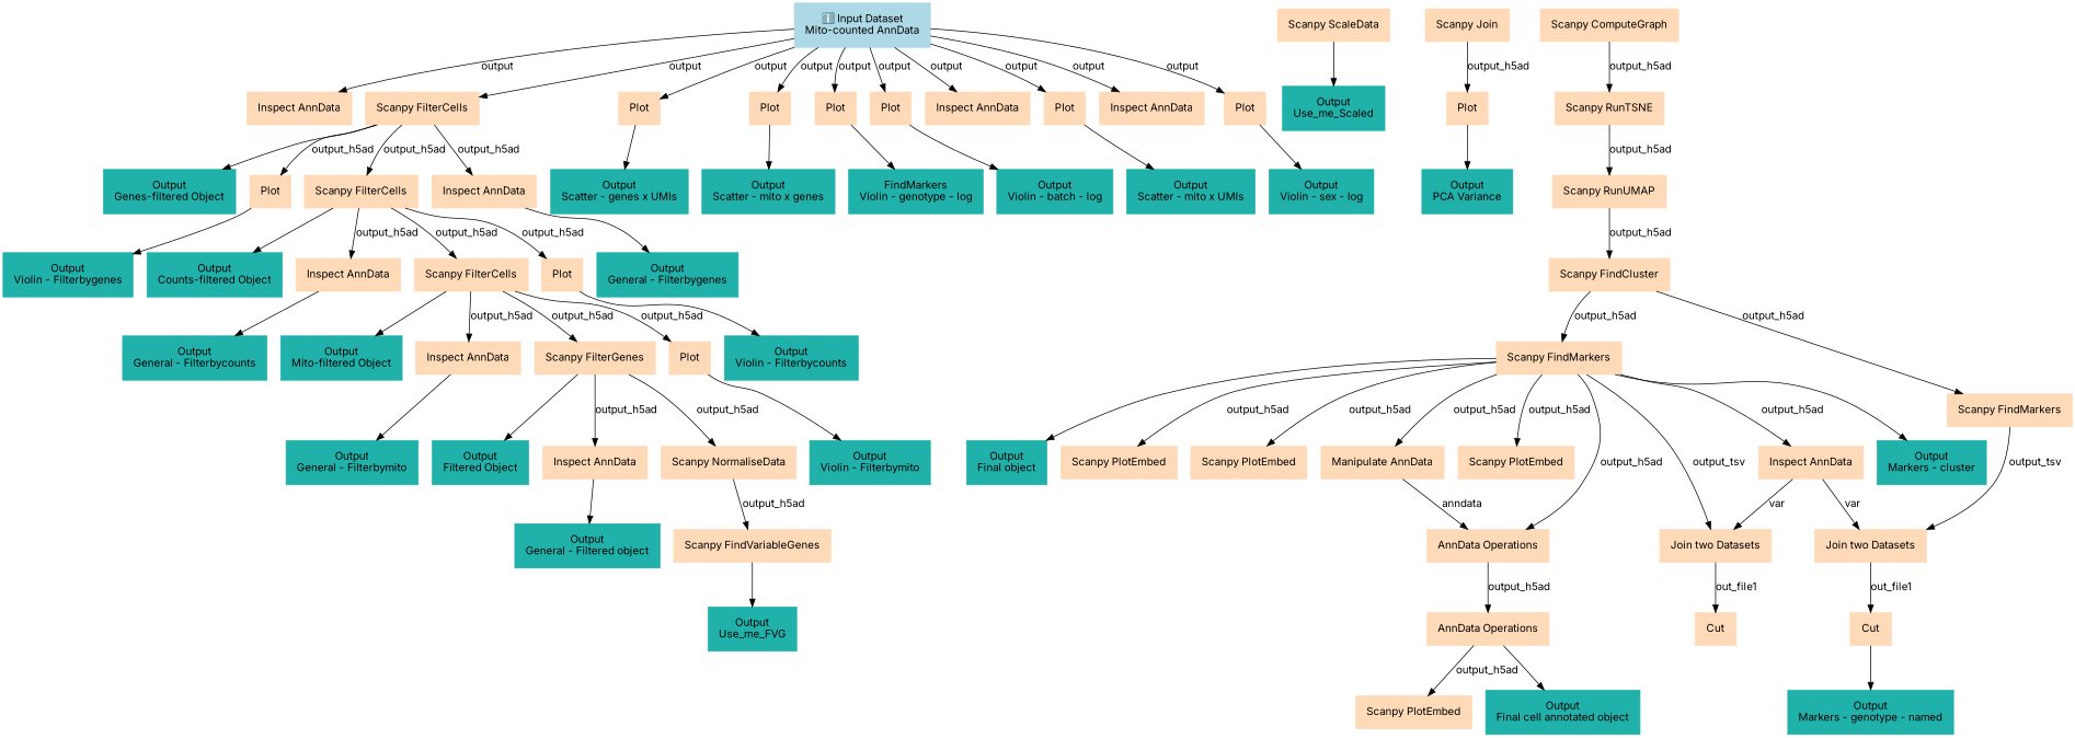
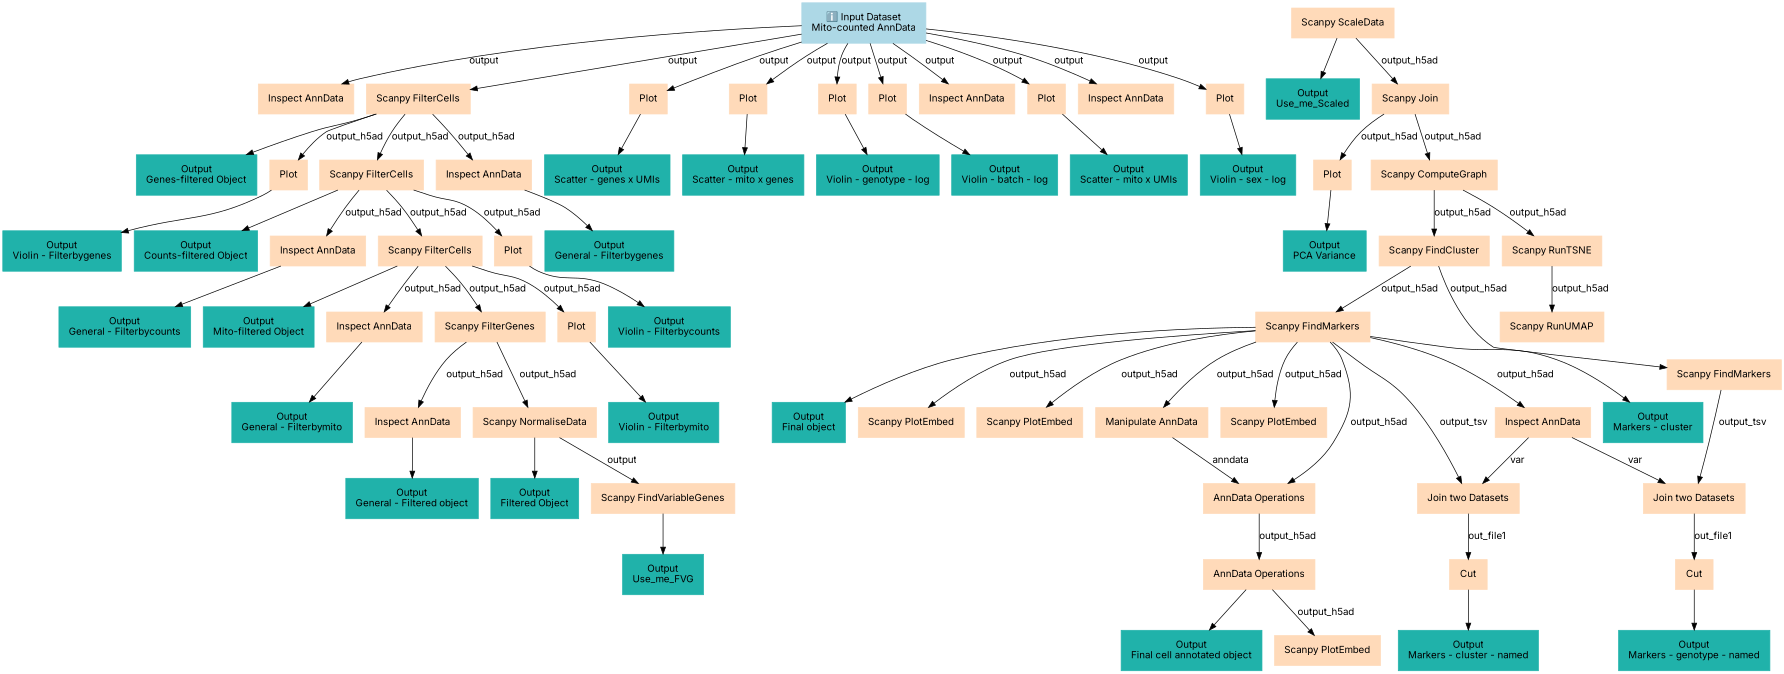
  digraph {
    fontname=Inter
    node [color=peachpuff fontname=Inter margin="0.2,0.2" shape=box style=filled]
    edge [fontname=Inter]
    n1 [color=lightblue label="ℹ️ Input Dataset\nMito-counted AnnData"]
    n2 [label="Inspect AnnData"]
    n3 [label="Scanpy FilterCells"]
    n4 [label=Plot]
    n5 [label=Plot]
    n6 [label=Plot]
    n7 [label=Plot]
    n8 [label="Inspect AnnData"]
    n9 [label=Plot]
    n10 [label="Inspect AnnData"]
    n11 [label=Plot]
    n12 [color=lightseagreen label="Output\nGenes-filtered Object"]
    n13 [label=Plot]
    n14 [label="Scanpy FilterCells"]
    n15 [label="Inspect AnnData"]
    n16 [color=lightseagreen label="Output\nScatter - genes x UMIs"]
    n17 [color=lightseagreen label="Output\nScatter - mito x genes"]
-   n18 [color=lightseagreen label="FindMarkers\nViolin - genotype - log"]
+   n18 [color=lightseagreen label="Output\nViolin - genotype - log"]
    n19 [color=lightseagreen label="Output\nViolin - batch - log"]
    n20 [color=lightseagreen label="Output\nScatter - mito x UMIs"]
    n21 [color=lightseagreen label="Output\nViolin - sex - log"]
    n22 [color=lightseagreen label="Output\nViolin - Filterbygenes"]
    n23 [color=lightseagreen label="Output\nCounts-filtered Object"]
    n24 [label="Inspect AnnData"]
    n25 [label="Scanpy FilterCells"]
    n26 [label=Plot]
    n27 [color=lightseagreen label="Output\nGeneral - Filterbygenes"]
    n28 [color=lightseagreen label="Output\nGeneral - Filterbycounts"]
    n29 [color=lightseagreen label="Output\nMito-filtered Object"]
    n30 [label="Inspect AnnData"]
    n31 [label="Scanpy FilterGenes"]
    n32 [label=Plot]
    n33 [color=lightseagreen label="Output\nViolin - Filterbycounts"]
    n34 [color=lightseagreen label="Output\nGeneral - Filterbymito"]
    n35 [color=lightseagreen label="Output\nFiltered Object"]
    n36 [label="Inspect AnnData"]
    n37 [label="Scanpy NormaliseData"]
    n38 [color=lightseagreen label="Output\nViolin - Filterbymito"]
    n39 [color=lightseagreen label="Output\nGeneral - Filtered object"]
    n40 [label="Scanpy FindVariableGenes"]
    n41 [color=lightseagreen label="Output\nUse_me_FVG"]
    n42 [label="Scanpy ScaleData"]
    n43 [color=lightseagreen label="Output\nUse_me_Scaled"]
    n44 [label="Scanpy Join"]
    n45 [label=Plot]
    n46 [label="Scanpy ComputeGraph"]
    n47 [color=lightseagreen label="Output\nPCA Variance"]
    n48 [label="Scanpy RunTSNE"]
    n49 [label="Scanpy RunUMAP"]
    n50 [label="Scanpy FindCluster"]
    n51 [label="Scanpy FindMarkers"]
    n52 [label="Scanpy FindMarkers"]
    n53 [color=lightseagreen label="Output\nMarkers - cluster"]
    n54 [color=lightseagreen label="Output\nFinal object"]
    n55 [label="Scanpy PlotEmbed"]
    n56 [label="Scanpy PlotEmbed"]
    n57 [label="Manipulate AnnData"]
    n58 [label="Scanpy PlotEmbed"]
    n59 [label="Inspect AnnData"]
    n60 [label="AnnData Operations"]
    n61 [label="Join two Datasets"]
    n62 [label="Join two Datasets"]
    n63 [label="AnnData Operations"]
    n64 [label=Cut]
    n65 [label=Cut]
    n66 [color=lightseagreen label="Output\nFinal cell annotated object"]
    n67 [label="Scanpy PlotEmbed"]
+   n68 [color=lightseagreen label="Output\nMarkers - cluster - named"]
    n69 [color=lightseagreen label="Output\nMarkers - genotype - named"]
    n1 -> n2 [label=output]
    n1 -> n3 [label=output]
    n1 -> n4 [label=output]
    n1 -> n5 [label=output]
    n1 -> n6 [label=output]
    n1 -> n7 [label=output]
    n1 -> n8 [label=output]
    n1 -> n9 [label=output]
    n1 -> n10 [label=output]
    n1 -> n11 [label=output]
    n3 -> n12
    n3 -> n13 [label=output_h5ad]
    n3 -> n14 [label=output_h5ad]
    n3 -> n15 [label=output_h5ad]
    n4 -> n16
    n5 -> n17
    n6 -> n18
    n7 -> n19
    n9 -> n20
    n11 -> n21
    n13 -> n22
    n14 -> n23
    n14 -> n24 [label=output_h5ad]
    n14 -> n25 [label=output_h5ad]
    n14 -> n26 [label=output_h5ad]
    n15 -> n27
    n24 -> n28
    n25 -> n29
    n25 -> n30 [label=output_h5ad]
    n25 -> n31 [label=output_h5ad]
    n25 -> n32 [label=output_h5ad]
    n26 -> n33
    n30 -> n34
-   n31 -> n35
+   n37 -> n35
    n31 -> n36 [label=output_h5ad]
    n31 -> n37 [label=output_h5ad]
    n32 -> n38
    n36 -> n39
-   n37 -> n40 [label=output_h5ad]
+   n37 -> n40 [label=output]
    n40 -> n41
    n42 -> n43
+   n42 -> n44 [label=output_h5ad]
    n44 -> n45 [label=output_h5ad]
+   n44 -> n46 [label=output_h5ad]
    n45 -> n47
    n46 -> n48 [label=output_h5ad]
    n48 -> n49 [label=output_h5ad]
-   n49 -> n50 [label=output_h5ad]
+   n46 -> n50 [label=output_h5ad]
    n50 -> n51 [label=output_h5ad]
    n50 -> n52 [label=output_h5ad]
    n51 -> n53
    n51 -> n54
    n51 -> n55 [label=output_h5ad]
    n51 -> n56 [label=output_h5ad]
    n51 -> n57 [label=output_h5ad]
    n51 -> n58 [label=output_h5ad]
    n51 -> n59 [label=output_h5ad]
    n51 -> n60 [label=output_h5ad]
    n51 -> n61 [label=output_tsv]
    n52 -> n62 [label=output_tsv]
    n57 -> n60 [label=anndata]
    n59 -> n61 [label=var]
    n59 -> n62 [label=var]
    n60 -> n63 [label=output_h5ad]
    n61 -> n64 [label=out_file1]
    n62 -> n65 [label=out_file1]
    n63 -> n66
    n63 -> n67 [label=output_h5ad]
+   n64 -> n68
    n65 -> n69
  }
